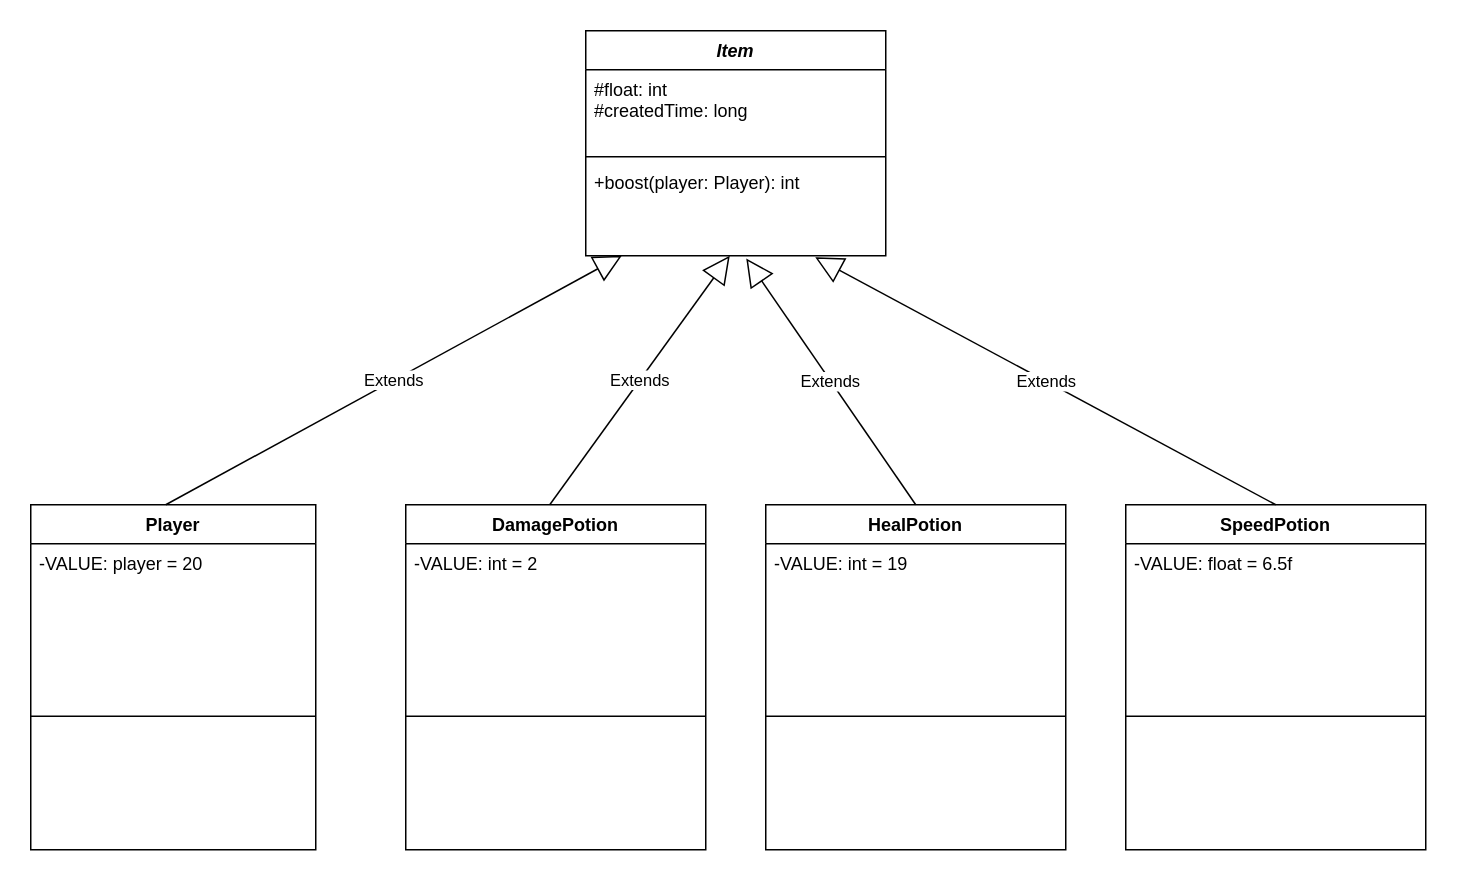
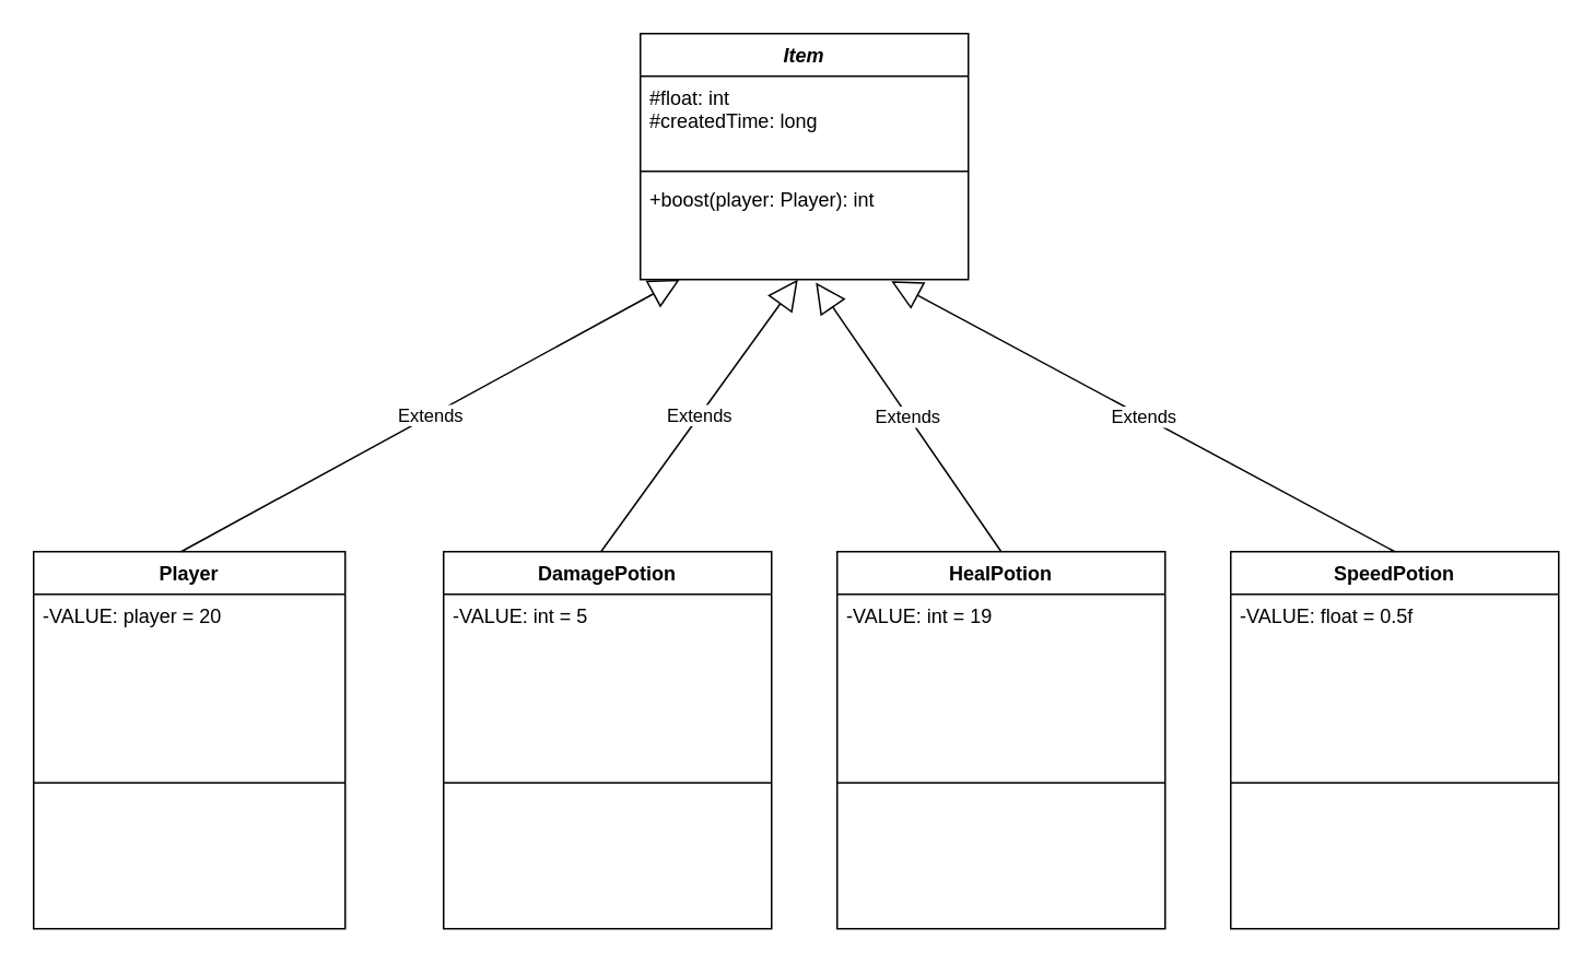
  <mxCell id="0" />
  <mxCell id="1" parent="0" />
  <mxCell id="2" value="Item" style="swimlane;fontStyle=3;align=center;verticalAlign=top;childLayout=stackLayout;horizontal=1;startSize=26;horizontalStack=0;resizeParent=1;resizeParentMax=0;resizeLast=0;collapsible=1;marginBottom=0;" parent="1" vertex="1"><mxGeometry x="390" y="20" width="200" height="150" as="geometry" /></mxCell>
  <mxCell id="3" value="#float: int&#10;#createdTime: long" style="text;strokeColor=none;fillColor=none;align=left;verticalAlign=top;spacingLeft=4;spacingRight=4;overflow=hidden;rotatable=0;points=[[0,0.5],[1,0.5]];portConstraint=eastwest;" parent="2" vertex="1"><mxGeometry y="26" width="200" height="54" as="geometry" /></mxCell>
  <mxCell id="4" value="" style="line;strokeWidth=1;fillColor=none;align=left;verticalAlign=middle;spacingTop=-1;spacingLeft=3;spacingRight=3;rotatable=0;labelPosition=right;points=[];portConstraint=eastwest;" parent="2" vertex="1"><mxGeometry y="80" width="200" height="8" as="geometry" /></mxCell>
  <mxCell id="5" value="+boost(player: Player): int&#10;" style="text;strokeColor=none;fillColor=none;align=left;verticalAlign=top;spacingLeft=4;spacingRight=4;overflow=hidden;rotatable=0;points=[[0,0.5],[1,0.5]];portConstraint=eastwest;" parent="2" vertex="1"><mxGeometry y="88" width="200" height="62" as="geometry" /></mxCell>
  <mxCell id="6" value="DamagePotion" style="swimlane;fontStyle=1;align=center;verticalAlign=top;childLayout=stackLayout;horizontal=1;startSize=26;horizontalStack=0;resizeParent=1;resizeParentMax=0;resizeLast=0;collapsible=1;marginBottom=0;" parent="1" vertex="1"><mxGeometry x="270" y="336" width="200" height="230" as="geometry" /></mxCell>
  <mxCell id="7" value="Extends" style="endArrow=block;endSize=16;endFill=0;html=1;entryX=0.48;entryY=1;entryDx=0;entryDy=0;entryPerimeter=0;" parent="6" target="5" edge="1"><mxGeometry width="160" relative="1" as="geometry"><mxPoint x="96" as="sourcePoint" /><mxPoint x="256" as="targetPoint" /></mxGeometry></mxCell>
- <mxCell id="8" value="-VALUE: int = 2" style="text;strokeColor=none;fillColor=none;align=left;verticalAlign=top;spacingLeft=4;spacingRight=4;overflow=hidden;rotatable=0;points=[[0,0.5],[1,0.5]];portConstraint=eastwest;" parent="6" vertex="1"><mxGeometry y="26" width="200" height="26" as="geometry" /></mxCell>
+ <mxCell id="8" value="-VALUE: int = 5" style="text;strokeColor=none;fillColor=none;align=left;verticalAlign=top;spacingLeft=4;spacingRight=4;overflow=hidden;rotatable=0;points=[[0,0.5],[1,0.5]];portConstraint=eastwest;" parent="6" vertex="1"><mxGeometry y="26" width="200" height="26" as="geometry" /></mxCell>
  <mxCell id="9" value="" style="line;strokeWidth=1;fillColor=none;align=left;verticalAlign=middle;spacingTop=-1;spacingLeft=3;spacingRight=3;rotatable=0;labelPosition=right;points=[];portConstraint=eastwest;" parent="6" vertex="1"><mxGeometry y="52" width="200" height="178" as="geometry" /></mxCell>
  <mxCell id="10" value="HealPotion" style="swimlane;fontStyle=1;align=center;verticalAlign=top;childLayout=stackLayout;horizontal=1;startSize=26;horizontalStack=0;resizeParent=1;resizeParentMax=0;resizeLast=0;collapsible=1;marginBottom=0;" parent="1" vertex="1"><mxGeometry x="510" y="336" width="200" height="230" as="geometry" /></mxCell>
  <mxCell id="11" value="Extends" style="endArrow=block;endSize=16;endFill=0;html=1;entryX=0.535;entryY=1.029;entryDx=0;entryDy=0;entryPerimeter=0;" parent="10" target="5" edge="1"><mxGeometry width="160" relative="1" as="geometry"><mxPoint x="100" as="sourcePoint" /><mxPoint x="260" as="targetPoint" /></mxGeometry></mxCell>
  <mxCell id="12" value="-VALUE: int = 19" style="text;strokeColor=none;fillColor=none;align=left;verticalAlign=top;spacingLeft=4;spacingRight=4;overflow=hidden;rotatable=0;points=[[0,0.5],[1,0.5]];portConstraint=eastwest;" parent="10" vertex="1"><mxGeometry y="26" width="200" height="26" as="geometry" /></mxCell>
  <mxCell id="13" value="" style="line;strokeWidth=1;fillColor=none;align=left;verticalAlign=middle;spacingTop=-1;spacingLeft=3;spacingRight=3;rotatable=0;labelPosition=right;points=[];portConstraint=eastwest;" parent="10" vertex="1"><mxGeometry y="52" width="200" height="178" as="geometry" /></mxCell>
  <mxCell id="14" value="Player" style="swimlane;fontStyle=1;align=center;verticalAlign=top;childLayout=stackLayout;horizontal=1;startSize=26;horizontalStack=0;resizeParent=1;resizeParentMax=0;resizeLast=0;collapsible=1;marginBottom=0;" parent="1" vertex="1"><mxGeometry x="20" y="336" width="190" height="230" as="geometry" /></mxCell>
  <mxCell id="15" value="Extends" style="endArrow=block;endSize=16;endFill=0;html=1;entryX=0.12;entryY=1;entryDx=0;entryDy=0;entryPerimeter=0;" parent="14" target="5" edge="1"><mxGeometry width="160" relative="1" as="geometry"><mxPoint x="90" as="sourcePoint" /><mxPoint x="250" as="targetPoint" /></mxGeometry></mxCell>
  <mxCell id="16" value="-VALUE: player = 20&#10;&#10;" style="text;strokeColor=none;fillColor=none;align=left;verticalAlign=top;spacingLeft=4;spacingRight=4;overflow=hidden;rotatable=0;points=[[0,0.5],[1,0.5]];portConstraint=eastwest;" parent="14" vertex="1"><mxGeometry y="26" width="190" height="26" as="geometry" /></mxCell>
  <mxCell id="17" value="" style="line;strokeWidth=1;fillColor=none;align=left;verticalAlign=middle;spacingTop=-1;spacingLeft=3;spacingRight=3;rotatable=0;labelPosition=right;points=[];portConstraint=eastwest;" parent="14" vertex="1"><mxGeometry y="52" width="190" height="178" as="geometry" /></mxCell>
  <mxCell id="18" value="SpeedPotion" style="swimlane;fontStyle=1;align=center;verticalAlign=top;childLayout=stackLayout;horizontal=1;startSize=26;horizontalStack=0;resizeParent=1;resizeParentMax=0;resizeLast=0;collapsible=1;marginBottom=0;" parent="1" vertex="1"><mxGeometry x="750" y="336" width="200" height="230" as="geometry" /></mxCell>
  <mxCell id="19" value="Extends" style="endArrow=block;endSize=16;endFill=0;html=1;entryX=0.765;entryY=1.017;entryDx=0;entryDy=0;entryPerimeter=0;" parent="18" target="5" edge="1"><mxGeometry width="160" relative="1" as="geometry"><mxPoint x="100" as="sourcePoint" /><mxPoint x="260" as="targetPoint" /></mxGeometry></mxCell>
- <mxCell id="20" value="-VALUE: float = 6.5f" style="text;strokeColor=none;fillColor=none;align=left;verticalAlign=top;spacingLeft=4;spacingRight=4;overflow=hidden;rotatable=0;points=[[0,0.5],[1,0.5]];portConstraint=eastwest;" parent="18" vertex="1"><mxGeometry y="26" width="200" height="26" as="geometry" /></mxCell>
+ <mxCell id="20" value="-VALUE: float = 0.5f" style="text;strokeColor=none;fillColor=none;align=left;verticalAlign=top;spacingLeft=4;spacingRight=4;overflow=hidden;rotatable=0;points=[[0,0.5],[1,0.5]];portConstraint=eastwest;" parent="18" vertex="1"><mxGeometry y="26" width="200" height="26" as="geometry" /></mxCell>
  <mxCell id="21" value="" style="line;strokeWidth=1;fillColor=none;align=left;verticalAlign=middle;spacingTop=-1;spacingLeft=3;spacingRight=3;rotatable=0;labelPosition=right;points=[];portConstraint=eastwest;" parent="18" vertex="1"><mxGeometry y="52" width="200" height="178" as="geometry" /></mxCell>
